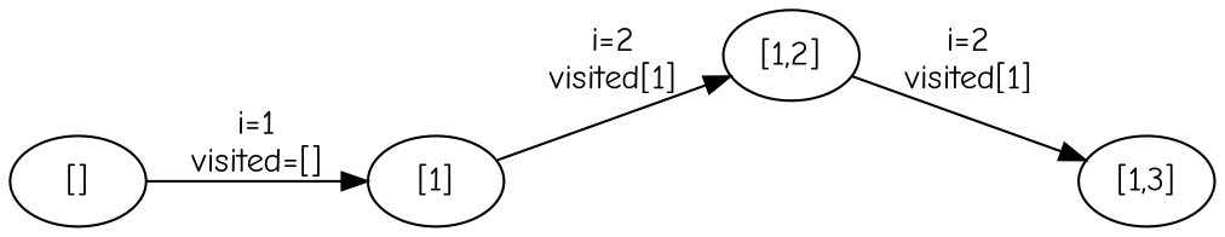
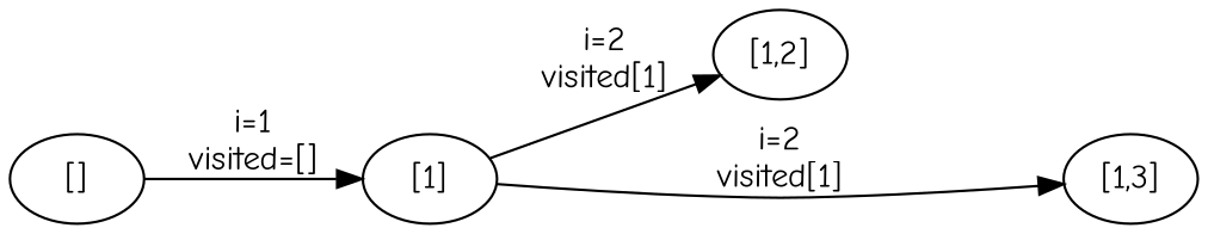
  digraph {
    fontname="Comic Neue"
    rankdir=LR
    node [fillcolor=white fontname="Comic Neue" style=filled]
    edge [fontname="Comic Neue"]
    n1 [label="[]"]
    n2 [label="[1]"]
    n3 [label="[1,2]"]
    n4 [label="[1,3]"]
    n1 -> n2 [label="i=1\nvisited=[]"]
    n2 -> n3 [label="i=2\nvisited[1]"]
-   n3 -> n4 [label="i=2\nvisited[1]"]
+   n2 -> n4 [label="i=2\nvisited[1]"]
  }
